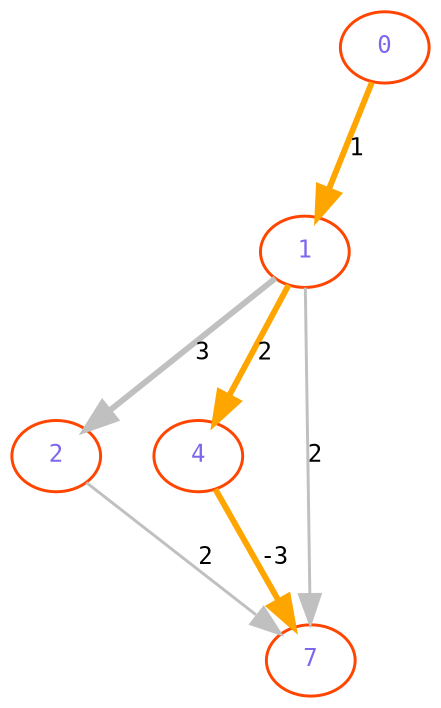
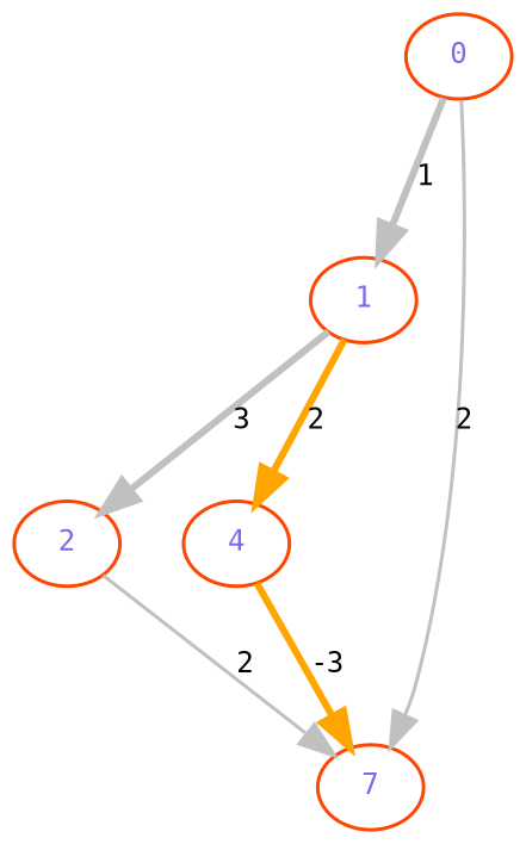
  digraph {
    node [color=orangered fontcolor=mediumslateblue fontname=monospace fontsize=8]
    edge [color=orange dir=forward fontname=monospace fontsize=8 penwidth=2]
    0 [height=0.1 width=0.1]
    1 [height=0.1 width=0.1]
    2 [height=0.1 width=0.1]
    4 [height=0.1 width=0.1]
    n5 [height=0.1 label=7 width=0.1]
-   0 -> 1 [label=1]
+   0 -> 1 [color=gray label=1]
    1 -> 2 [color=gray label=3]
    1 -> 4 [label=2]
-   1 -> n5 [color=gray label=2 dir="" penwidth=""]
+   0 -> n5 [color=gray label=2 dir="" penwidth=""]
    2 -> n5 [color=gray label=2 dir="" penwidth=""]
    4 -> n5 [label=-3]
  }
